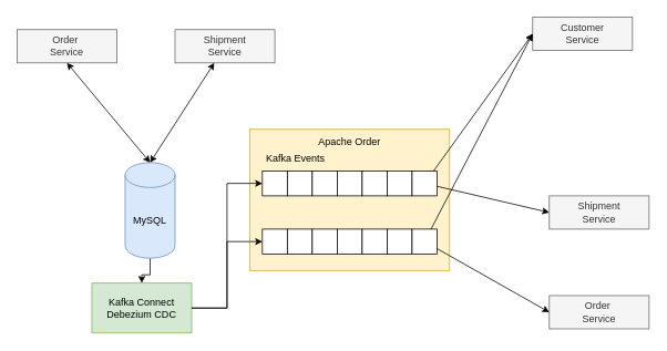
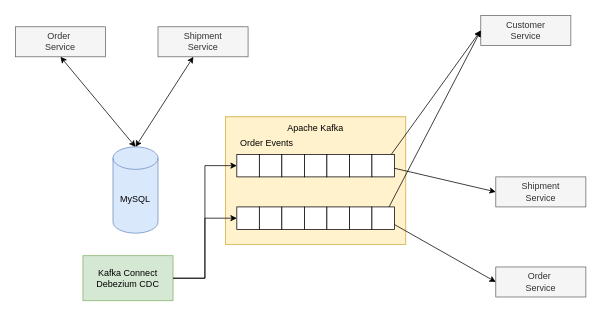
  <mxCell id="0" />
  <mxCell id="1" parent="0" />
  <mxCell id="2" value="Order&amp;nbsp;&lt;div&gt;Service&lt;/div&gt;" style="rounded=0;whiteSpace=wrap;html=1;fillColor=#f5f5f5;fontColor=#333333;strokeColor=#666666;" vertex="1" parent="1"><mxGeometry x="20" y="35" width="120" height="40" as="geometry" /></mxCell>
  <mxCell id="3" value="Shipment&lt;div&gt;Service&lt;/div&gt;" style="rounded=0;whiteSpace=wrap;html=1;fillColor=#f5f5f5;fontColor=#333333;strokeColor=#666666;" vertex="1" parent="1"><mxGeometry x="210" y="35" width="120" height="40" as="geometry" /></mxCell>
  <mxCell id="4" value="Customer&lt;div&gt;Service&lt;/div&gt;" style="rounded=0;whiteSpace=wrap;html=1;fillColor=#f5f5f5;fontColor=#333333;strokeColor=#666666;" vertex="1" parent="1"><mxGeometry x="640" y="20" width="120" height="40" as="geometry" /></mxCell>
- <mxCell id="5" style="edgeStyle=orthogonalEdgeStyle;rounded=0;orthogonalLoop=1;jettySize=auto;html=1;entryX=0.5;entryY=0;entryDx=0;entryDy=0;" edge="1" parent="1" source="6" target="7"><mxGeometry relative="1" as="geometry" /></mxCell>
  <mxCell id="6" value="MySQL" style="shape=cylinder3;whiteSpace=wrap;html=1;boundedLbl=1;backgroundOutline=1;size=15;fillColor=#dae8fc;strokeColor=#6c8ebf;" vertex="1" parent="1"><mxGeometry x="150" y="195" width="60" height="115" as="geometry" /></mxCell>
  <mxCell id="7" value="Kafka Connect&lt;div&gt;Debezium CDC&lt;/div&gt;" style="rounded=0;whiteSpace=wrap;html=1;fillColor=#d5e8d4;strokeColor=#82b366;" vertex="1" parent="1"><mxGeometry x="110" y="340" width="120" height="60" as="geometry" /></mxCell>
  <mxCell id="8" value="" style="group;fillColor=#fff2cc;strokeColor=#d6b656;" vertex="1" connectable="0" parent="1"><mxGeometry x="300" y="155" width="240" height="170" as="geometry" /></mxCell>
  <mxCell id="9" value="" style="rounded=0;whiteSpace=wrap;html=1;fillColor=#fff2cc;strokeColor=#d6b656;" vertex="1" parent="8"><mxGeometry width="240" height="170" as="geometry" /></mxCell>
- <mxCell id="10" value="Apache Order" style="text;html=1;align=center;verticalAlign=middle;whiteSpace=wrap;rounded=0;" vertex="1" parent="8"><mxGeometry x="75" width="90" height="30" as="geometry" /></mxCell>
+ <mxCell id="10" value="Apache Kafka" style="text;html=1;align=center;verticalAlign=middle;whiteSpace=wrap;rounded=0;" vertex="1" parent="8"><mxGeometry x="75" width="90" height="30" as="geometry" /></mxCell>
  <mxCell id="11" value="" style="group" vertex="1" connectable="0" parent="8"><mxGeometry x="15" y="50" width="210" height="30" as="geometry" /></mxCell>
  <mxCell id="12" value="" style="rounded=0;whiteSpace=wrap;html=1;" vertex="1" parent="11"><mxGeometry width="30" height="30" as="geometry" /></mxCell>
  <mxCell id="13" value="" style="rounded=0;whiteSpace=wrap;html=1;" vertex="1" parent="11"><mxGeometry x="30" width="30" height="30" as="geometry" /></mxCell>
  <mxCell id="14" value="" style="rounded=0;whiteSpace=wrap;html=1;" vertex="1" parent="11"><mxGeometry x="60" width="30" height="30" as="geometry" /></mxCell>
  <mxCell id="15" value="" style="rounded=0;whiteSpace=wrap;html=1;" vertex="1" parent="11"><mxGeometry x="90" width="30" height="30" as="geometry" /></mxCell>
  <mxCell id="16" value="" style="rounded=0;whiteSpace=wrap;html=1;" vertex="1" parent="11"><mxGeometry x="120" width="30" height="30" as="geometry" /></mxCell>
  <mxCell id="17" value="" style="rounded=0;whiteSpace=wrap;html=1;" vertex="1" parent="11"><mxGeometry x="150" width="30" height="30" as="geometry" /></mxCell>
  <mxCell id="18" value="" style="rounded=0;whiteSpace=wrap;html=1;" vertex="1" parent="11"><mxGeometry x="180" width="30" height="30" as="geometry" /></mxCell>
- <mxCell id="19" value="Kafka Events" style="text;html=1;align=center;verticalAlign=middle;whiteSpace=wrap;rounded=0;" vertex="1" parent="8"><mxGeometry x="15" y="20" width="80" height="30" as="geometry" /></mxCell>
+ <mxCell id="19" value="Order Events" style="text;html=1;align=center;verticalAlign=middle;whiteSpace=wrap;rounded=0;" vertex="1" parent="8"><mxGeometry x="15" y="20" width="80" height="30" as="geometry" /></mxCell>
  <mxCell id="20" value="" style="group" vertex="1" connectable="0" parent="8"><mxGeometry x="15" y="120" width="210" height="30" as="geometry" /></mxCell>
  <mxCell id="21" value="" style="rounded=0;whiteSpace=wrap;html=1;" vertex="1" parent="20"><mxGeometry width="30" height="30" as="geometry" /></mxCell>
  <mxCell id="22" value="" style="rounded=0;whiteSpace=wrap;html=1;" vertex="1" parent="20"><mxGeometry x="30" width="30" height="30" as="geometry" /></mxCell>
  <mxCell id="23" value="" style="rounded=0;whiteSpace=wrap;html=1;" vertex="1" parent="20"><mxGeometry x="60" width="30" height="30" as="geometry" /></mxCell>
  <mxCell id="24" value="" style="rounded=0;whiteSpace=wrap;html=1;" vertex="1" parent="20"><mxGeometry x="90" width="30" height="30" as="geometry" /></mxCell>
  <mxCell id="25" value="" style="rounded=0;whiteSpace=wrap;html=1;" vertex="1" parent="20"><mxGeometry x="120" width="30" height="30" as="geometry" /></mxCell>
  <mxCell id="26" value="" style="rounded=0;whiteSpace=wrap;html=1;" vertex="1" parent="20"><mxGeometry x="150" width="30" height="30" as="geometry" /></mxCell>
  <mxCell id="27" value="" style="rounded=0;whiteSpace=wrap;html=1;" vertex="1" parent="20"><mxGeometry x="180" width="30" height="30" as="geometry" /></mxCell>
  <mxCell id="28" value="Order&amp;nbsp;&lt;div&gt;Service&lt;/div&gt;" style="rounded=0;whiteSpace=wrap;html=1;fillColor=#f5f5f5;fontColor=#333333;strokeColor=#666666;" vertex="1" parent="1"><mxGeometry x="660" y="355" width="120" height="40" as="geometry" /></mxCell>
  <mxCell id="29" value="Shipment&lt;div&gt;Service&lt;/div&gt;" style="rounded=0;whiteSpace=wrap;html=1;fillColor=#f5f5f5;fontColor=#333333;strokeColor=#666666;" vertex="1" parent="1"><mxGeometry x="660" y="235" width="120" height="40" as="geometry" /></mxCell>
  <mxCell id="30" style="rounded=0;orthogonalLoop=1;jettySize=auto;html=1;entryX=0.5;entryY=0;entryDx=0;entryDy=0;entryPerimeter=0;exitX=0.5;exitY=1;exitDx=0;exitDy=0;startArrow=classic;startFill=1;" edge="1" parent="1" source="2" target="6"><mxGeometry relative="1" as="geometry" /></mxCell>
  <mxCell id="31" style="rounded=0;orthogonalLoop=1;jettySize=auto;html=1;entryX=0.5;entryY=0;entryDx=0;entryDy=0;entryPerimeter=0;startArrow=classic;startFill=1;" edge="1" parent="1" source="3" target="6"><mxGeometry relative="1" as="geometry" /></mxCell>
  <mxCell id="32" style="edgeStyle=orthogonalEdgeStyle;rounded=0;orthogonalLoop=1;jettySize=auto;html=1;entryX=0;entryY=0.5;entryDx=0;entryDy=0;" edge="1" parent="1" source="7" target="12"><mxGeometry relative="1" as="geometry" /></mxCell>
  <mxCell id="33" style="edgeStyle=orthogonalEdgeStyle;rounded=0;orthogonalLoop=1;jettySize=auto;html=1;entryX=0;entryY=0.5;entryDx=0;entryDy=0;" edge="1" parent="1" source="7" target="21"><mxGeometry relative="1" as="geometry" /></mxCell>
  <mxCell id="34" style="rounded=0;orthogonalLoop=1;jettySize=auto;html=1;entryX=0;entryY=0.5;entryDx=0;entryDy=0;" edge="1" parent="1" source="18" target="4"><mxGeometry relative="1" as="geometry" /></mxCell>
  <mxCell id="35" style="rounded=0;orthogonalLoop=1;jettySize=auto;html=1;entryX=0;entryY=0.5;entryDx=0;entryDy=0;" edge="1" parent="1" source="18" target="29"><mxGeometry relative="1" as="geometry" /></mxCell>
  <mxCell id="36" style="rounded=0;orthogonalLoop=1;jettySize=auto;html=1;entryX=0;entryY=0.5;entryDx=0;entryDy=0;" edge="1" parent="1" source="27" target="28"><mxGeometry relative="1" as="geometry" /></mxCell>
  <mxCell id="37" style="rounded=0;orthogonalLoop=1;jettySize=auto;html=1;entryX=0;entryY=0.5;entryDx=0;entryDy=0;" edge="1" parent="1" source="27" target="4"><mxGeometry relative="1" as="geometry" /></mxCell>
